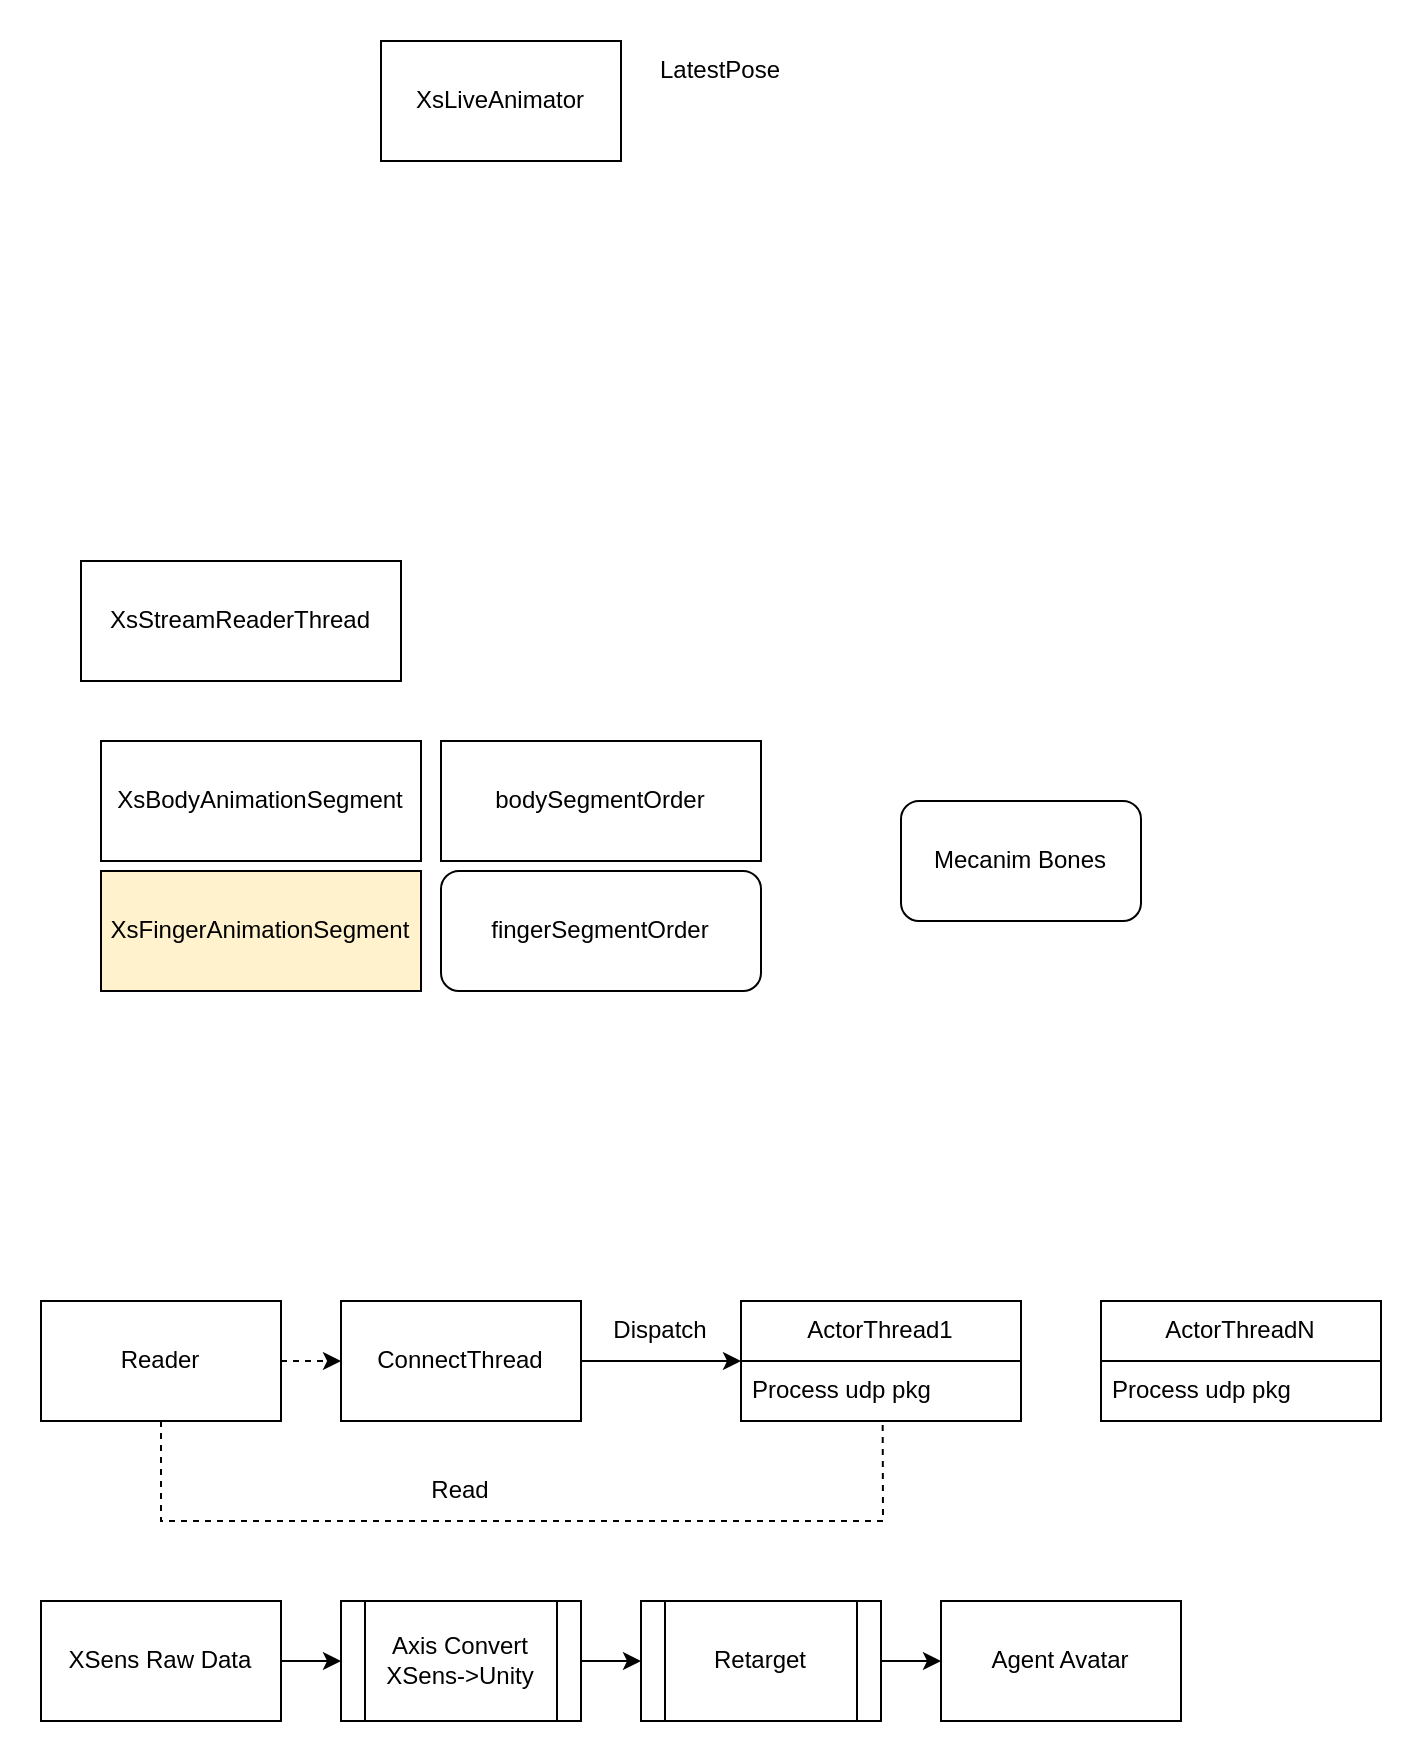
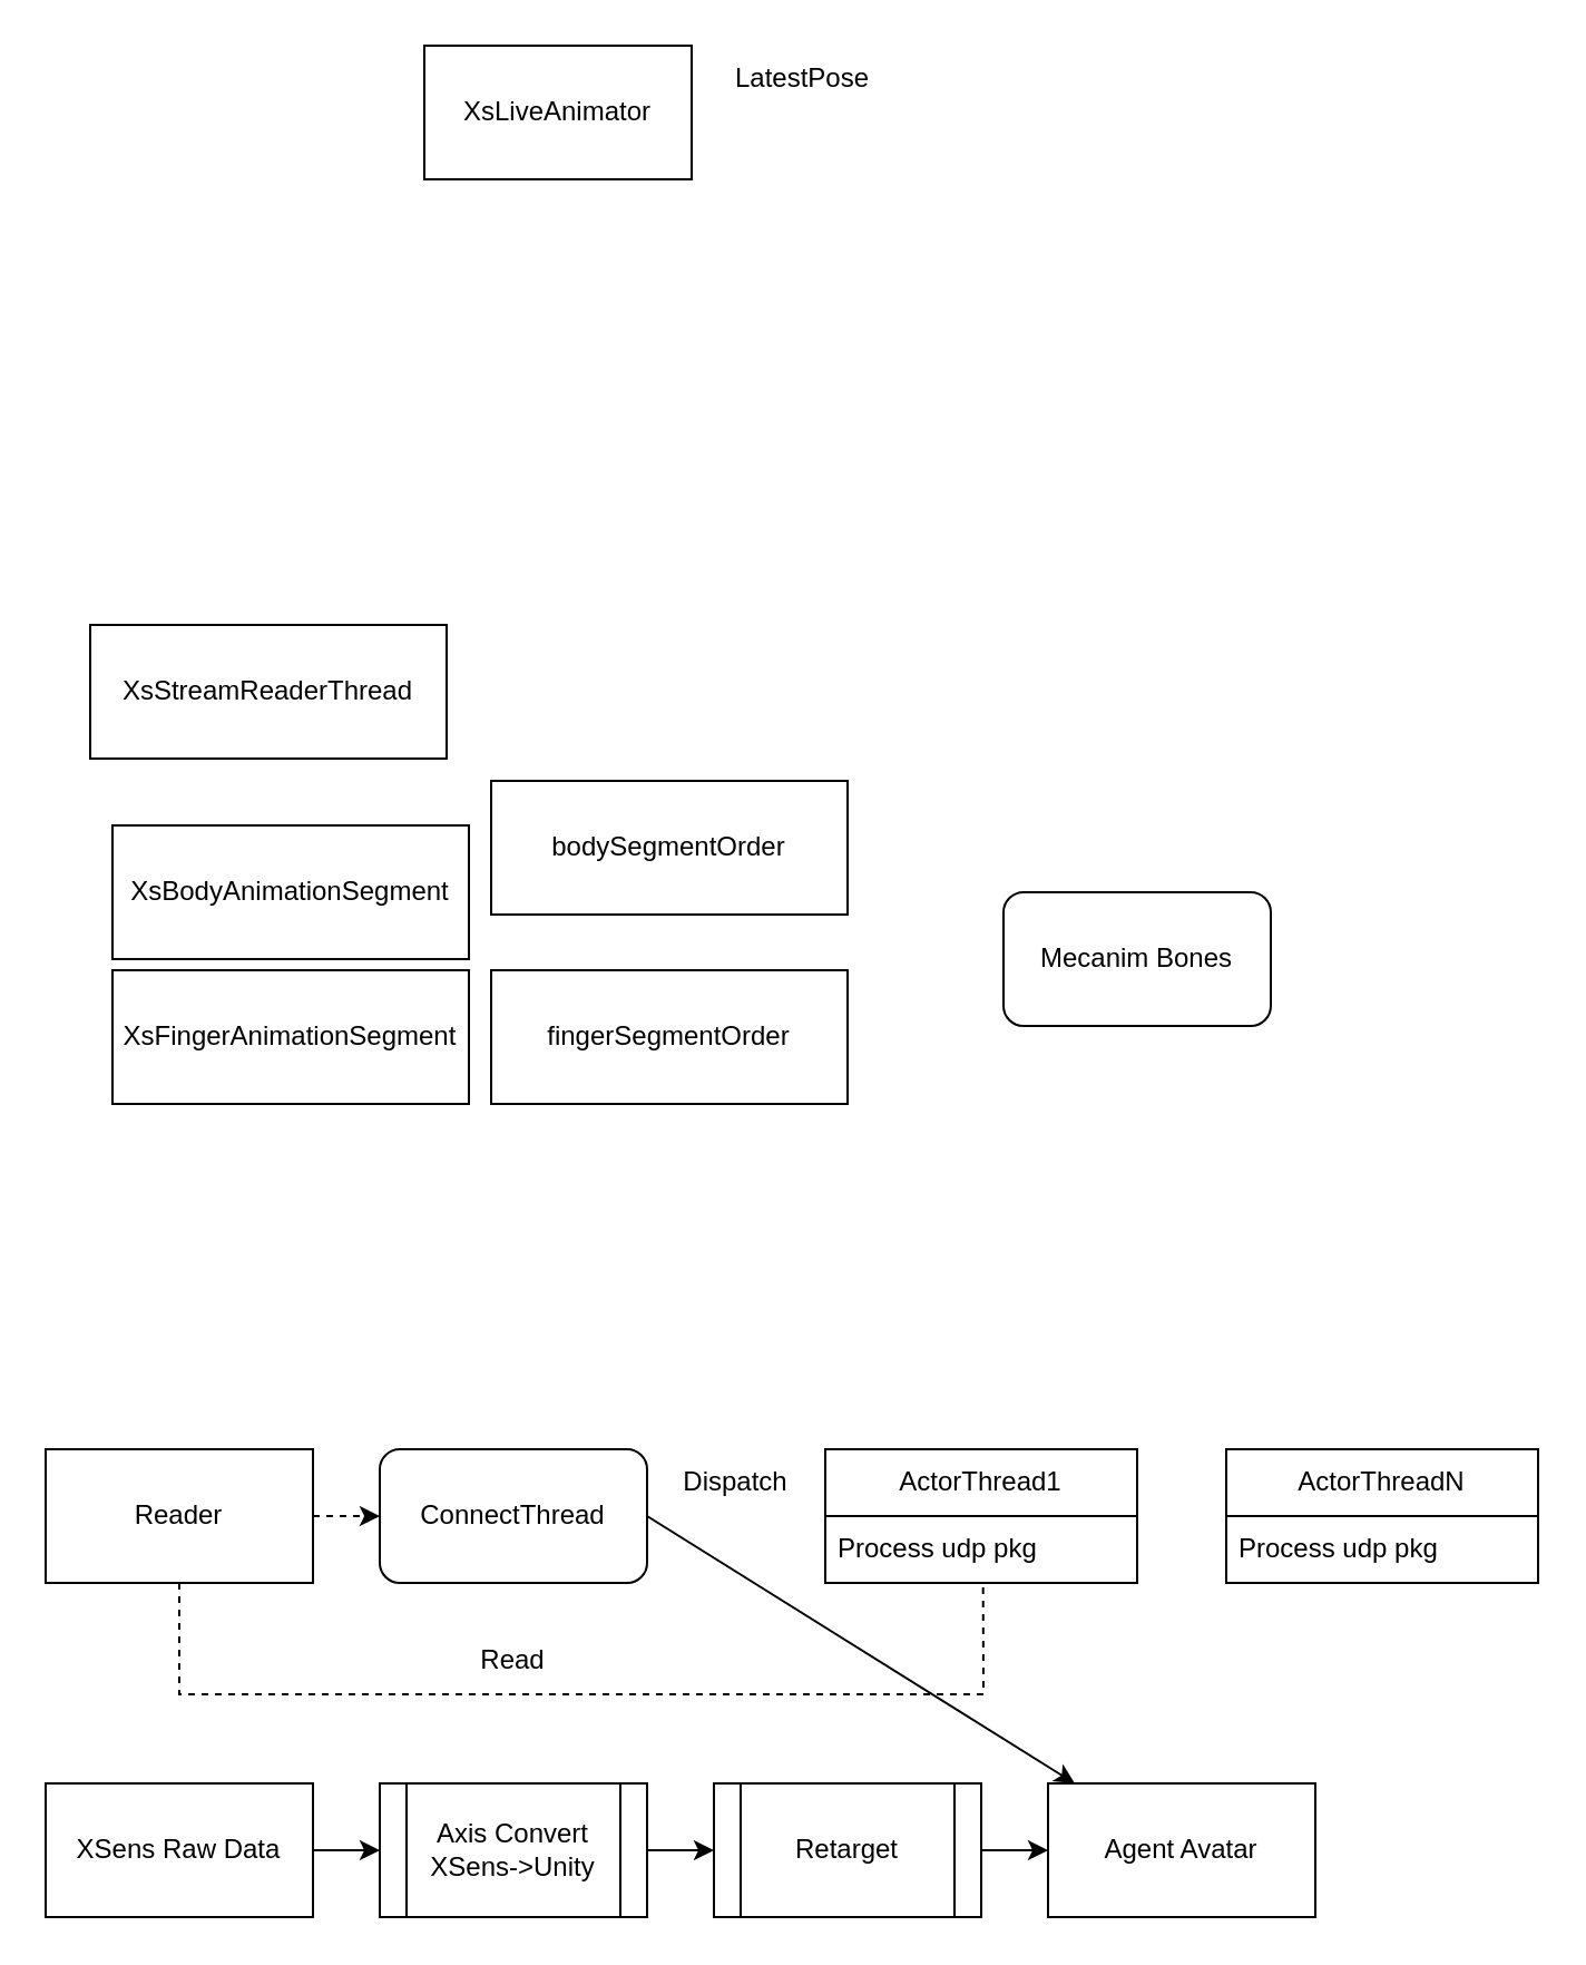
  <mxCell id="0" />
  <mxCell id="1" parent="0" />
  <mxCell id="2" value="XsLiveAnimator" style="rounded=0;whiteSpace=wrap;html=1;" vertex="1" parent="1"><mxGeometry x="190" y="20" width="120" height="60" as="geometry" /></mxCell>
  <mxCell id="3" value="XsStreamReaderThread" style="rounded=0;whiteSpace=wrap;html=1;" vertex="1" parent="1"><mxGeometry x="40" y="280" width="160" height="60" as="geometry" /></mxCell>
  <mxCell id="4" value="LatestPose" style="text;html=1;strokeColor=none;fillColor=none;align=center;verticalAlign=middle;whiteSpace=wrap;rounded=0;" vertex="1" parent="1"><mxGeometry x="330" y="20" width="60" height="30" as="geometry" /></mxCell>
  <mxCell id="5" value="XsBodyAnimationSegment" style="rounded=0;whiteSpace=wrap;html=1;" vertex="1" parent="1"><mxGeometry x="50" y="370" width="160" height="60" as="geometry" /></mxCell>
- <mxCell id="6" value="XsFingerAnimationSegment" style="rounded=0;whiteSpace=wrap;html=1;fillColor=#fff2cc;" vertex="1" parent="1"><mxGeometry x="50" y="435" width="160" height="60" as="geometry" /></mxCell>
- <mxCell id="7" value="bodySegmentOrder" style="rounded=0;whiteSpace=wrap;html=1;" vertex="1" parent="1"><mxGeometry x="220" y="370" width="160" height="60" as="geometry" /></mxCell>
- <mxCell id="8" value="fingerSegmentOrder" style="whiteSpace=wrap;html=1;rounded=1;" vertex="1" parent="1"><mxGeometry x="220" y="435" width="160" height="60" as="geometry" /></mxCell>
+ <mxCell id="6" value="XsFingerAnimationSegment" style="rounded=0;whiteSpace=wrap;html=1;" vertex="1" parent="1"><mxGeometry x="50" y="435" width="160" height="60" as="geometry" /></mxCell>
+ <mxCell id="7" value="bodySegmentOrder" style="rounded=0;whiteSpace=wrap;html=1;" vertex="1" parent="1"><mxGeometry x="220" y="350" width="160" height="60" as="geometry" /></mxCell>
+ <mxCell id="8" value="fingerSegmentOrder" style="rounded=0;whiteSpace=wrap;html=1;" vertex="1" parent="1"><mxGeometry x="220" y="435" width="160" height="60" as="geometry" /></mxCell>
  <mxCell id="9" value="Mecanim Bones" style="rounded=1;whiteSpace=wrap;html=1;" vertex="1" parent="1"><mxGeometry x="450" y="400" width="120" height="60" as="geometry" /></mxCell>
- <mxCell id="10" value="ConnectThread" style="rounded=0;whiteSpace=wrap;html=1;" vertex="1" parent="1"><mxGeometry x="170" y="650" width="120" height="60" as="geometry" /></mxCell>
+ <mxCell id="10" value="ConnectThread" style="whiteSpace=wrap;html=1;rounded=1;" vertex="1" parent="1"><mxGeometry x="170" y="650" width="120" height="60" as="geometry" /></mxCell>
  <mxCell id="11" value="ActorThread1" style="swimlane;fontStyle=0;childLayout=stackLayout;horizontal=1;startSize=30;horizontalStack=0;resizeParent=1;resizeParentMax=0;resizeLast=0;collapsible=1;marginBottom=0;whiteSpace=wrap;html=1;" vertex="1" parent="1"><mxGeometry x="370" y="650" width="140" height="60" as="geometry" /></mxCell>
  <mxCell id="12" value="Process udp pkg" style="text;strokeColor=none;fillColor=none;align=left;verticalAlign=middle;spacingLeft=4;spacingRight=4;overflow=hidden;points=[[0,0.5],[1,0.5]];portConstraint=eastwest;rotatable=0;whiteSpace=wrap;html=1;" vertex="1" parent="11"><mxGeometry y="30" width="140" height="30" as="geometry" /></mxCell>
  <mxCell id="13" value="Reader" style="rounded=0;whiteSpace=wrap;html=1;" vertex="1" parent="1"><mxGeometry x="20" y="650" width="120" height="60" as="geometry" /></mxCell>
  <mxCell id="14" value="ActorThreadN" style="swimlane;fontStyle=0;childLayout=stackLayout;horizontal=1;startSize=30;horizontalStack=0;resizeParent=1;resizeParentMax=0;resizeLast=0;collapsible=1;marginBottom=0;whiteSpace=wrap;html=1;" vertex="1" parent="1"><mxGeometry x="550" y="650" width="140" height="60" as="geometry" /></mxCell>
  <mxCell id="15" value="Process udp pkg" style="text;strokeColor=none;fillColor=none;align=left;verticalAlign=middle;spacingLeft=4;spacingRight=4;overflow=hidden;points=[[0,0.5],[1,0.5]];portConstraint=eastwest;rotatable=0;whiteSpace=wrap;html=1;" vertex="1" parent="14"><mxGeometry y="30" width="140" height="30" as="geometry" /></mxCell>
  <mxCell id="16" value="" style="endArrow=classic;html=1;rounded=0;exitX=1;exitY=0.5;exitDx=0;exitDy=0;entryX=0;entryY=0.5;entryDx=0;entryDy=0;dashed=1;" edge="1" parent="1" source="13" target="10"><mxGeometry width="50" height="50" relative="1" as="geometry"><mxPoint x="160" y="830" as="sourcePoint" /><mxPoint x="210" y="780" as="targetPoint" /></mxGeometry></mxCell>
- <mxCell id="17" value="" style="endArrow=classic;html=1;rounded=0;exitX=1;exitY=0.5;exitDx=0;exitDy=0;entryX=0;entryY=0.5;entryDx=0;entryDy=0;" edge="1" parent="1" source="10" target="11"><mxGeometry width="50" height="50" relative="1" as="geometry"><mxPoint x="270" y="620" as="sourcePoint" /><mxPoint x="320" y="570" as="targetPoint" /></mxGeometry></mxCell>
+ <mxCell id="17" value="" style="endArrow=classic;html=1;rounded=0;exitX=1;exitY=0.5;exitDx=0;exitDy=0;" edge="1" parent="1" source="10" target="21"><mxGeometry width="50" height="50" relative="1" as="geometry"><mxPoint x="270" y="620" as="sourcePoint" /><mxPoint x="320" y="570" as="targetPoint" /></mxGeometry></mxCell>
  <mxCell id="18" value="XSens Raw Data" style="rounded=0;whiteSpace=wrap;html=1;" vertex="1" parent="1"><mxGeometry x="20" y="800" width="120" height="60" as="geometry" /></mxCell>
  <mxCell id="19" value="Axis&amp;nbsp;Convert&lt;br&gt;XSens-&amp;gt;Unity" style="shape=process;whiteSpace=wrap;html=1;backgroundOutline=1;" vertex="1" parent="1"><mxGeometry x="170" y="800" width="120" height="60" as="geometry" /></mxCell>
  <mxCell id="20" value="Retarget" style="shape=process;whiteSpace=wrap;html=1;backgroundOutline=1;" vertex="1" parent="1"><mxGeometry x="320" y="800" width="120" height="60" as="geometry" /></mxCell>
  <mxCell id="21" value="Agent Avatar" style="rounded=0;whiteSpace=wrap;html=1;" vertex="1" parent="1"><mxGeometry x="470" y="800" width="120" height="60" as="geometry" /></mxCell>
  <mxCell id="22" value="" style="endArrow=classic;html=1;rounded=0;exitX=1;exitY=0.5;exitDx=0;exitDy=0;entryX=0;entryY=0.5;entryDx=0;entryDy=0;" edge="1" parent="1" source="18" target="19"><mxGeometry width="50" height="50" relative="1" as="geometry"><mxPoint x="180" y="780" as="sourcePoint" /><mxPoint x="230" y="730" as="targetPoint" /></mxGeometry></mxCell>
  <mxCell id="23" value="" style="endArrow=classic;html=1;rounded=0;exitX=1;exitY=0.5;exitDx=0;exitDy=0;entryX=0;entryY=0.5;entryDx=0;entryDy=0;" edge="1" parent="1" source="19" target="20"><mxGeometry width="50" height="50" relative="1" as="geometry"><mxPoint x="150" y="840" as="sourcePoint" /><mxPoint x="180" y="840" as="targetPoint" /></mxGeometry></mxCell>
  <mxCell id="24" value="" style="endArrow=classic;html=1;rounded=0;exitX=1;exitY=0.5;exitDx=0;exitDy=0;entryX=0;entryY=0.5;entryDx=0;entryDy=0;" edge="1" parent="1" source="20" target="21"><mxGeometry width="50" height="50" relative="1" as="geometry"><mxPoint x="300" y="840" as="sourcePoint" /><mxPoint x="330" y="840" as="targetPoint" /></mxGeometry></mxCell>
  <mxCell id="25" value="" style="endArrow=none;dashed=1;html=1;rounded=0;exitX=0.5;exitY=1;exitDx=0;exitDy=0;entryX=0.506;entryY=1.029;entryDx=0;entryDy=0;entryPerimeter=0;" edge="1" parent="1" source="13" target="12"><mxGeometry width="50" height="50" relative="1" as="geometry"><mxPoint x="220" y="780" as="sourcePoint" /><mxPoint x="400" y="760" as="targetPoint" /><Array as="points"><mxPoint x="80" y="760" /><mxPoint x="441" y="760" /></Array></mxGeometry></mxCell>
  <mxCell id="26" value="Read" style="text;html=1;strokeColor=none;fillColor=none;align=center;verticalAlign=middle;whiteSpace=wrap;rounded=0;" vertex="1" parent="1"><mxGeometry x="200" y="730" width="60" height="30" as="geometry" /></mxCell>
  <mxCell id="27" value="Dispatch" style="text;html=1;strokeColor=none;fillColor=none;align=center;verticalAlign=middle;whiteSpace=wrap;rounded=0;" vertex="1" parent="1"><mxGeometry x="300" y="650" width="60" height="30" as="geometry" /></mxCell>
